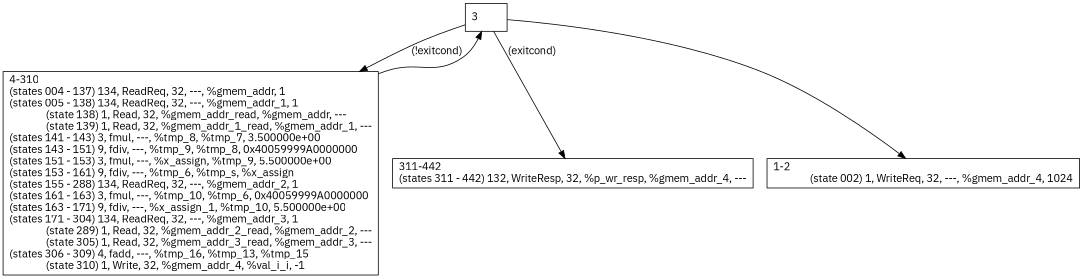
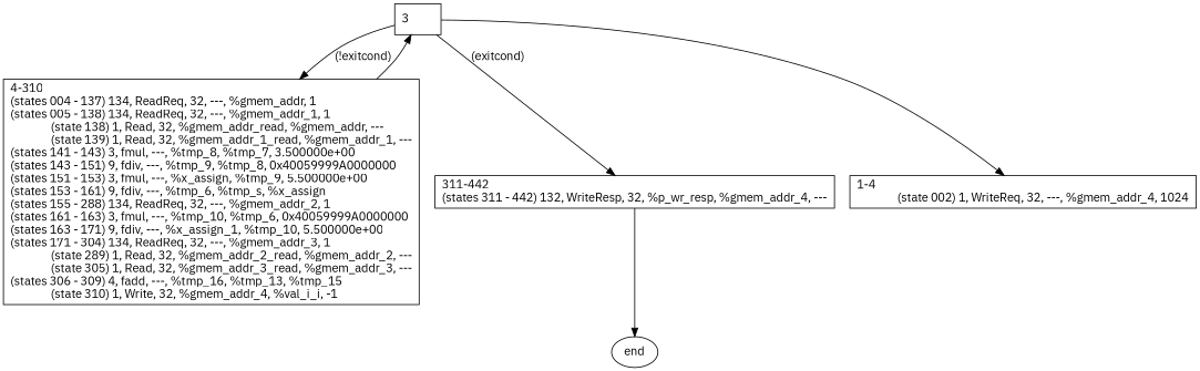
  digraph {
    fontname="IBM Plex Sans"
    node [fontname="IBM Plex Sans" shape=record]
    edge [fontname="IBM Plex Sans"]
    n1 [label="3\l"]
    n2 [label="4-310\l(states 004 - 137) 134, ReadReq, 32, ---, %gmem_addr, 1\l(states 005 - 138) 134, ReadReq, 32, ---, %gmem_addr_1, 1\l       (state 138) 1, Read, 32, %gmem_addr_read, %gmem_addr, ---\l       (state 139) 1, Read, 32, %gmem_addr_1_read, %gmem_addr_1, ---\l(states 141 - 143) 3, fmul, ---, %tmp_8, %tmp_7, 3.500000e+00\l(states 143 - 151) 9, fdiv, ---, %tmp_9, %tmp_8, 0x40059999A0000000\l(states 151 - 153) 3, fmul, ---, %x_assign, %tmp_9, 5.500000e+00\l(states 153 - 161) 9, fdiv, ---, %tmp_6, %tmp_s, %x_assign\l(states 155 - 288) 134, ReadReq, 32, ---, %gmem_addr_2, 1\l(states 161 - 163) 3, fmul, ---, %tmp_10, %tmp_6, 0x40059999A0000000\l(states 163 - 171) 9, fdiv, ---, %x_assign_1, %tmp_10, 5.500000e+00\l(states 171 - 304) 134, ReadReq, 32, ---, %gmem_addr_3, 1\l       (state 289) 1, Read, 32, %gmem_addr_2_read, %gmem_addr_2, ---\l       (state 305) 1, Read, 32, %gmem_addr_3_read, %gmem_addr_3, ---\l(states 306 - 309) 4, fadd, ---, %tmp_16, %tmp_13, %tmp_15\l       (state 310) 1, Write, 32, %gmem_addr_4, %val_i_i, -1\l"]
    n3 [label="311-442\l(states 311 - 442) 132, WriteResp, 32, %p_wr_resp, %gmem_addr_4, ---\l"]
-   n4 [label="1-2\l       (state 002) 1, WriteReq, 32, ---, %gmem_addr_4, 1024\l"]
+   n4 [label="1-4\l       (state 002) 1, WriteReq, 32, ---, %gmem_addr_4, 1024\l"]
+   n5 [label=end shape=""]
    n1 -> n2 [label="(!exitcond)"]
    n1 -> n3 [label="(exitcond)"]
    n1 -> n4
    n2 -> n1
+   n3 -> n5
  }
